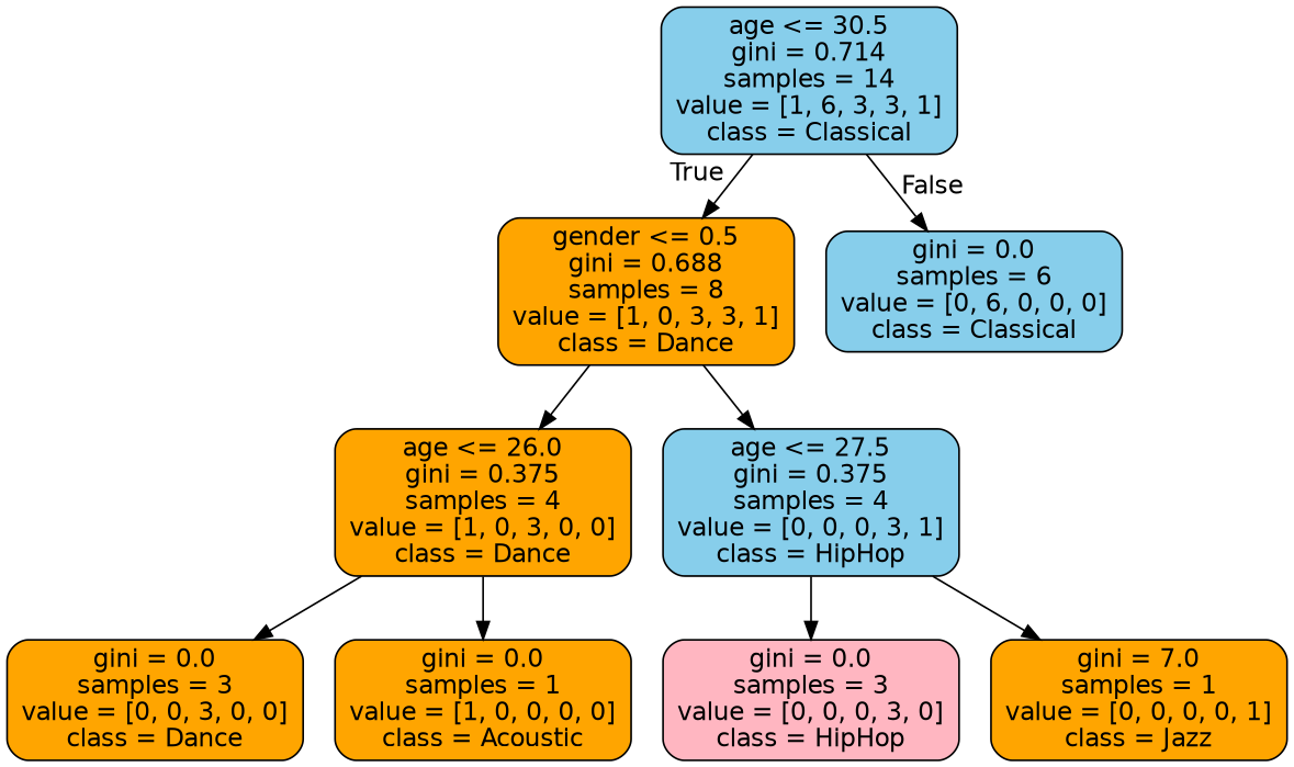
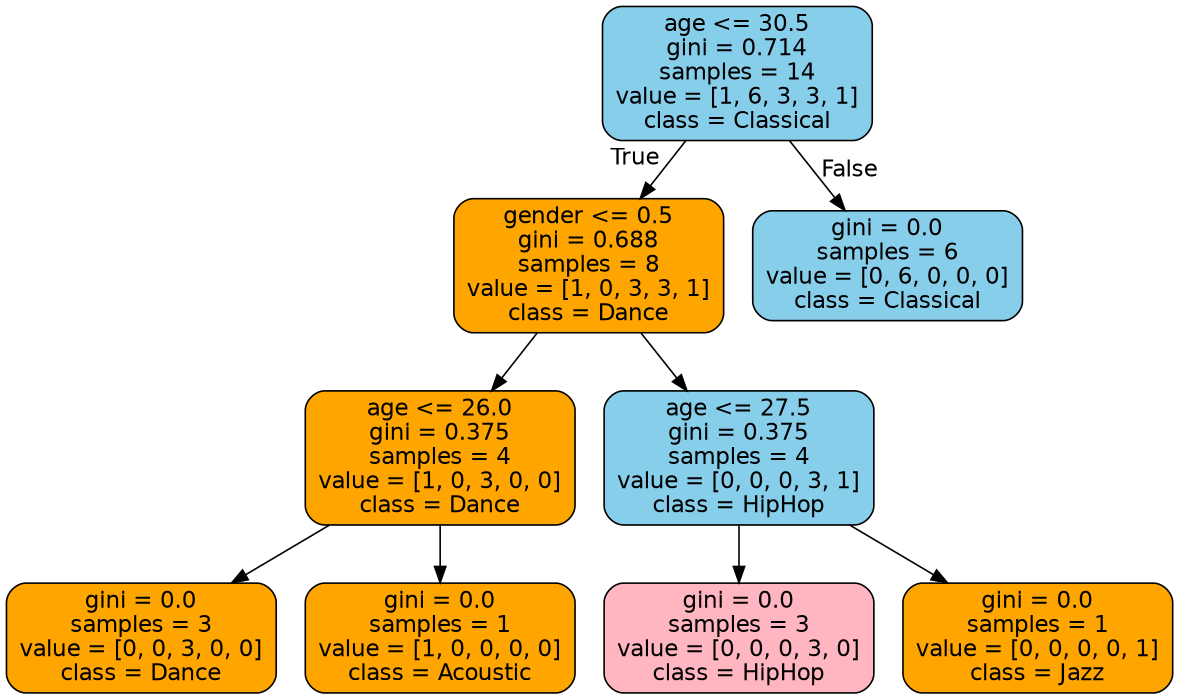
  digraph {
    node [color=black fillcolor=orange fontname=helvetica shape=box style="filled, rounded"]
    edge [fontname=helvetica]
    n1 [fillcolor=skyblue label="age <= 30.5\ngini = 0.714\nsamples = 14\nvalue = [1, 6, 3, 3, 1]\nclass = Classical"]
    n2 [label="gender <= 0.5\ngini = 0.688\nsamples = 8\nvalue = [1, 0, 3, 3, 1]\nclass = Dance"]
    n3 [fillcolor=skyblue label="gini = 0.0\nsamples = 6\nvalue = [0, 6, 0, 0, 0]\nclass = Classical"]
    n4 [label="age <= 26.0\ngini = 0.375\nsamples = 4\nvalue = [1, 0, 3, 0, 0]\nclass = Dance"]
    n5 [fillcolor=skyblue label="age <= 27.5\ngini = 0.375\nsamples = 4\nvalue = [0, 0, 0, 3, 1]\nclass = HipHop"]
    n6 [label="gini = 0.0\nsamples = 3\nvalue = [0, 0, 3, 0, 0]\nclass = Dance"]
    n7 [label="gini = 0.0\nsamples = 1\nvalue = [1, 0, 0, 0, 0]\nclass = Acoustic"]
    n8 [fillcolor=lightpink label="gini = 0.0\nsamples = 3\nvalue = [0, 0, 0, 3, 0]\nclass = HipHop"]
-   n9 [label="gini = 7.0\nsamples = 1\nvalue = [0, 0, 0, 0, 1]\nclass = Jazz"]
+   n9 [label="gini = 0.0\nsamples = 1\nvalue = [0, 0, 0, 0, 1]\nclass = Jazz"]
    n1 -> n2 [headlabel=True labelangle=45 labeldistance=2.5]
    n1 -> n3 [headlabel=False labelangle=-45 labeldistance=2.5]
    n2 -> n4
    n2 -> n5
    n4 -> n6
    n4 -> n7
    n5 -> n8
    n5 -> n9
  }
